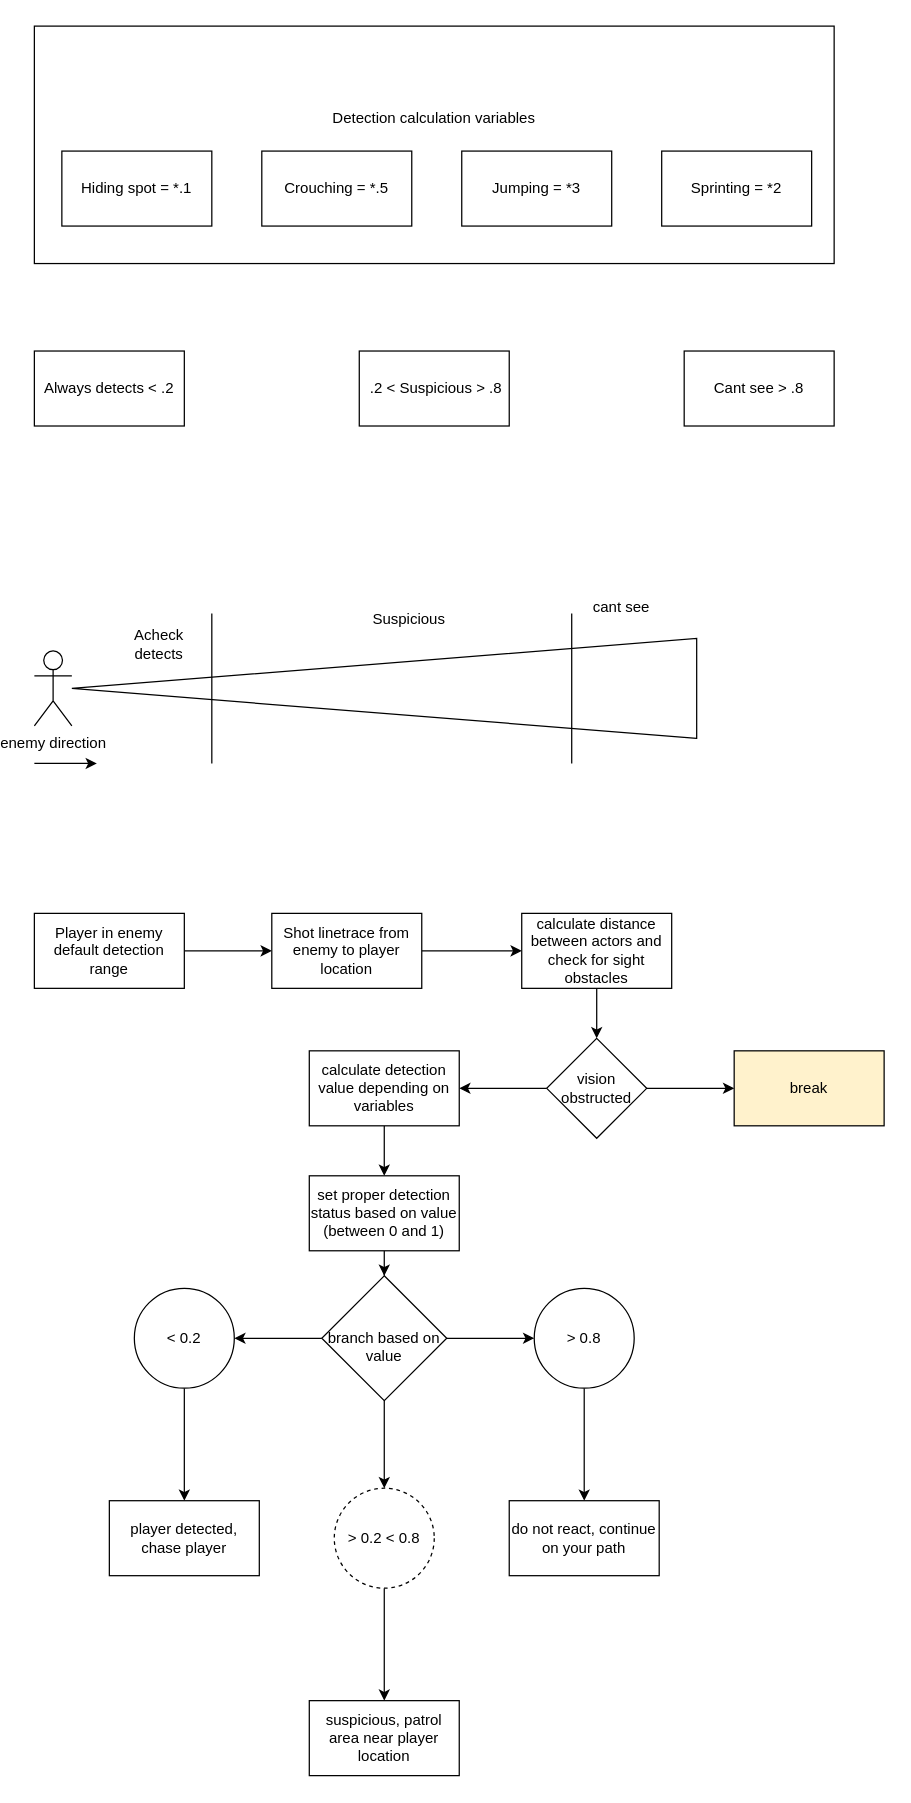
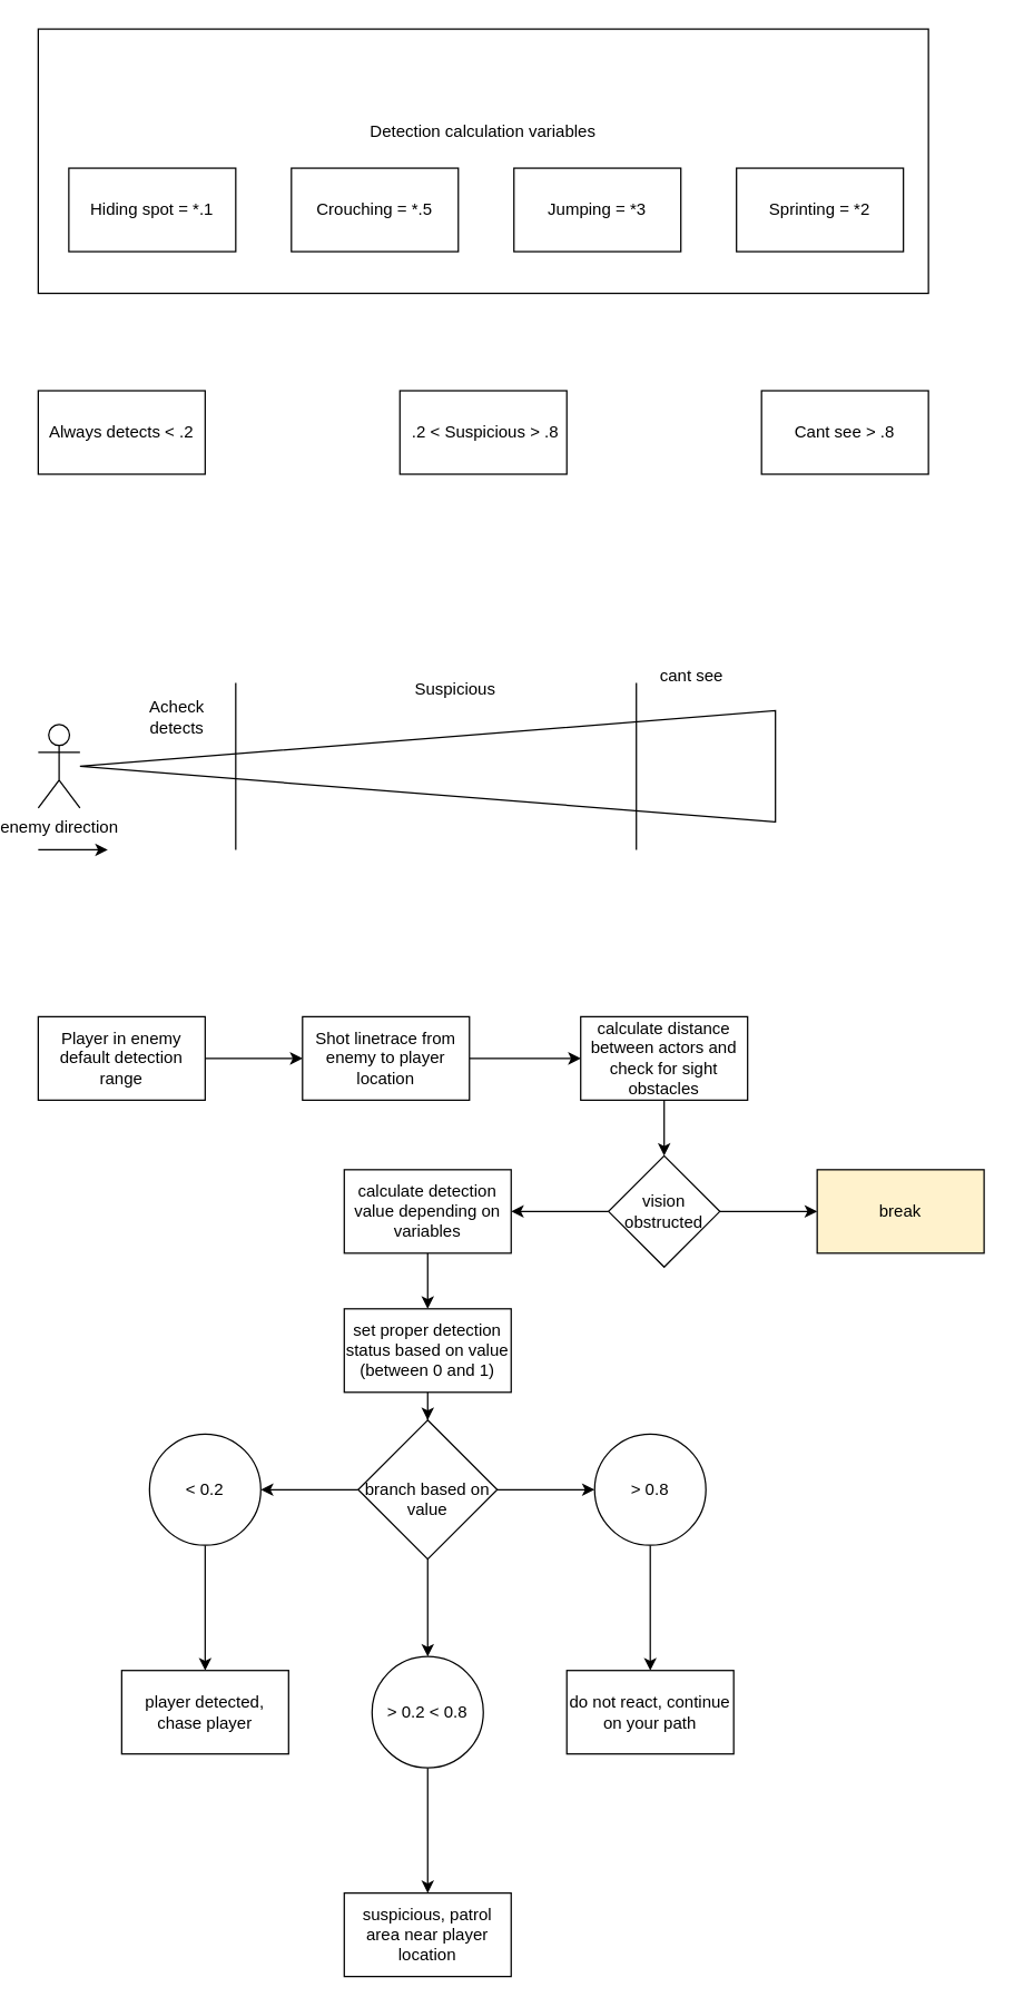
  <mxCell id="0" />
  <mxCell id="1" parent="0" />
  <mxCell id="2" value="Detection calculation variables&lt;br&gt;&lt;br&gt;&lt;br&gt;&lt;div&gt;&lt;br/&gt;&lt;/div&gt;" style="whiteSpace=wrap;html=1;" vertex="1" parent="1"><mxGeometry x="20" y="20" width="640" height="190" as="geometry" /></mxCell>
  <mxCell id="3" value="enemy direction&lt;div&gt;&lt;br&gt;&lt;/div&gt;" style="shape=umlActor;verticalLabelPosition=bottom;verticalAlign=top;html=1;outlineConnect=0;" vertex="1" parent="1"><mxGeometry x="20" y="520" width="30" height="60" as="geometry" /></mxCell>
  <mxCell id="4" value="" style="triangle;whiteSpace=wrap;html=1;direction=west;" vertex="1" parent="1"><mxGeometry x="50" y="510" width="500" height="80" as="geometry" /></mxCell>
  <mxCell id="5" value="" style="endArrow=none;html=1;rounded=0;" edge="1" parent="1"><mxGeometry width="50" height="50" relative="1" as="geometry"><mxPoint x="162" y="610" as="sourcePoint" /><mxPoint x="162" y="490" as="targetPoint" /></mxGeometry></mxCell>
  <mxCell id="6" value="" style="endArrow=classic;html=1;rounded=0;" edge="1" parent="1"><mxGeometry width="50" height="50" relative="1" as="geometry"><mxPoint x="20" y="610" as="sourcePoint" /><mxPoint x="70" y="610" as="targetPoint" /></mxGeometry></mxCell>
  <mxCell id="7" value="" style="endArrow=none;html=1;rounded=0;" edge="1" parent="1"><mxGeometry width="50" height="50" relative="1" as="geometry"><mxPoint x="450" y="610" as="sourcePoint" /><mxPoint x="450" y="490" as="targetPoint" /></mxGeometry></mxCell>
  <mxCell id="8" value="A&lt;span style=&quot;background-color: initial;&quot;&gt;check detects&lt;/span&gt;" style="text;strokeColor=none;align=center;fillColor=none;html=1;verticalAlign=middle;whiteSpace=wrap;rounded=0;" vertex="1" parent="1"><mxGeometry x="90" y="500" width="60" height="30" as="geometry" /></mxCell>
  <mxCell id="9" value="Suspicious" style="text;strokeColor=none;align=center;fillColor=none;html=1;verticalAlign=middle;whiteSpace=wrap;rounded=0;" vertex="1" parent="1"><mxGeometry x="290" y="480" width="60" height="30" as="geometry" /></mxCell>
  <mxCell id="10" value="cant see" style="text;strokeColor=none;align=center;fillColor=none;html=1;verticalAlign=middle;whiteSpace=wrap;rounded=0;" vertex="1" parent="1"><mxGeometry x="460" y="470" width="60" height="30" as="geometry" /></mxCell>
  <mxCell id="11" value="Hiding spot = *.1" style="whiteSpace=wrap;html=1;" vertex="1" parent="1"><mxGeometry x="42" y="120" width="120" height="60" as="geometry" /></mxCell>
  <mxCell id="12" value="Crouching = *.5" style="whiteSpace=wrap;html=1;" vertex="1" parent="1"><mxGeometry x="202" y="120" width="120" height="60" as="geometry" /></mxCell>
  <mxCell id="13" value="Jumping = *3" style="whiteSpace=wrap;html=1;" vertex="1" parent="1"><mxGeometry x="362" y="120" width="120" height="60" as="geometry" /></mxCell>
  <mxCell id="14" value="Sprinting = *2" style="whiteSpace=wrap;html=1;" vertex="1" parent="1"><mxGeometry x="522" y="120" width="120" height="60" as="geometry" /></mxCell>
  <mxCell id="15" value="Always detects &amp;lt; .2" style="whiteSpace=wrap;html=1;" vertex="1" parent="1"><mxGeometry x="20" y="280" width="120" height="60" as="geometry" /></mxCell>
  <mxCell id="16" value="&amp;nbsp;.2 &amp;lt; Suspicious &amp;gt; .8" style="whiteSpace=wrap;html=1;" vertex="1" parent="1"><mxGeometry x="280" y="280" width="120" height="60" as="geometry" /></mxCell>
  <mxCell id="17" value="Cant see &amp;gt; .8" style="whiteSpace=wrap;html=1;" vertex="1" parent="1"><mxGeometry x="540" y="280" width="120" height="60" as="geometry" /></mxCell>
  <mxCell id="18" style="edgeStyle=orthogonalEdgeStyle;rounded=0;orthogonalLoop=1;jettySize=auto;html=1;entryX=0;entryY=0.5;entryDx=0;entryDy=0;" edge="1" parent="1" source="19" target="21"><mxGeometry relative="1" as="geometry" /></mxCell>
  <mxCell id="19" value="Player in enemy default detection range" style="whiteSpace=wrap;html=1;" vertex="1" parent="1"><mxGeometry x="20" y="730" width="120" height="60" as="geometry" /></mxCell>
  <mxCell id="20" style="edgeStyle=orthogonalEdgeStyle;rounded=0;orthogonalLoop=1;jettySize=auto;html=1;entryX=0;entryY=0.5;entryDx=0;entryDy=0;" edge="1" parent="1" source="21" target="23"><mxGeometry relative="1" as="geometry" /></mxCell>
  <mxCell id="21" value="Shot linetrace from enemy to player location" style="whiteSpace=wrap;html=1;" vertex="1" parent="1"><mxGeometry x="210" y="730" width="120" height="60" as="geometry" /></mxCell>
  <mxCell id="22" style="edgeStyle=orthogonalEdgeStyle;rounded=0;orthogonalLoop=1;jettySize=auto;html=1;entryX=0.5;entryY=0;entryDx=0;entryDy=0;" edge="1" parent="1" source="23" target="26"><mxGeometry relative="1" as="geometry" /></mxCell>
  <mxCell id="23" value="calculate distance between actors and check for sight obstacles" style="whiteSpace=wrap;html=1;" vertex="1" parent="1"><mxGeometry x="410" y="730" width="120" height="60" as="geometry" /></mxCell>
  <mxCell id="24" style="edgeStyle=orthogonalEdgeStyle;rounded=0;orthogonalLoop=1;jettySize=auto;html=1;entryX=0;entryY=0.5;entryDx=0;entryDy=0;" edge="1" parent="1" source="26" target="27"><mxGeometry relative="1" as="geometry" /></mxCell>
  <mxCell id="25" style="edgeStyle=orthogonalEdgeStyle;rounded=0;orthogonalLoop=1;jettySize=auto;html=1;entryX=1;entryY=0.5;entryDx=0;entryDy=0;" edge="1" parent="1" source="26" target="29"><mxGeometry relative="1" as="geometry" /></mxCell>
  <mxCell id="26" value="vision obstructed" style="rhombus;whiteSpace=wrap;html=1;" vertex="1" parent="1"><mxGeometry x="430" y="830" width="80" height="80" as="geometry" /></mxCell>
  <mxCell id="27" value="break" style="whiteSpace=wrap;html=1;fillColor=#fff2cc;" vertex="1" parent="1"><mxGeometry x="580" y="840" width="120" height="60" as="geometry" /></mxCell>
  <mxCell id="28" style="edgeStyle=orthogonalEdgeStyle;rounded=0;orthogonalLoop=1;jettySize=auto;html=1;entryX=0.5;entryY=0;entryDx=0;entryDy=0;" edge="1" parent="1" source="29" target="31"><mxGeometry relative="1" as="geometry" /></mxCell>
  <mxCell id="29" value="calculate detection value depending on variables" style="whiteSpace=wrap;html=1;" vertex="1" parent="1"><mxGeometry x="240" y="840" width="120" height="60" as="geometry" /></mxCell>
  <mxCell id="30" value="" style="edgeStyle=orthogonalEdgeStyle;rounded=0;orthogonalLoop=1;jettySize=auto;html=1;" edge="1" parent="1" source="31" target="35"><mxGeometry relative="1" as="geometry" /></mxCell>
  <mxCell id="31" value="set proper detection status based on value&lt;br&gt;(between 0 and 1)" style="whiteSpace=wrap;html=1;" vertex="1" parent="1"><mxGeometry x="240" y="940" width="120" height="60" as="geometry" /></mxCell>
  <mxCell id="32" value="" style="edgeStyle=orthogonalEdgeStyle;rounded=0;orthogonalLoop=1;jettySize=auto;html=1;" edge="1" parent="1" source="35" target="37"><mxGeometry relative="1" as="geometry" /></mxCell>
  <mxCell id="33" value="" style="edgeStyle=orthogonalEdgeStyle;rounded=0;orthogonalLoop=1;jettySize=auto;html=1;" edge="1" parent="1" source="35" target="39"><mxGeometry relative="1" as="geometry" /></mxCell>
  <mxCell id="34" value="" style="edgeStyle=orthogonalEdgeStyle;rounded=0;orthogonalLoop=1;jettySize=auto;html=1;" edge="1" parent="1" source="35" target="41"><mxGeometry relative="1" as="geometry" /></mxCell>
  <mxCell id="35" value="&lt;br&gt;branch based on value" style="rhombus;whiteSpace=wrap;html=1;" vertex="1" parent="1"><mxGeometry x="250" y="1020" width="100" height="100" as="geometry" /></mxCell>
  <mxCell id="36" value="" style="edgeStyle=orthogonalEdgeStyle;rounded=0;orthogonalLoop=1;jettySize=auto;html=1;" edge="1" parent="1" source="37" target="42"><mxGeometry relative="1" as="geometry" /></mxCell>
  <mxCell id="37" value="&amp;lt; 0.2" style="ellipse;whiteSpace=wrap;html=1;" vertex="1" parent="1"><mxGeometry x="100" y="1030" width="80" height="80" as="geometry" /></mxCell>
  <mxCell id="38" value="" style="edgeStyle=orthogonalEdgeStyle;rounded=0;orthogonalLoop=1;jettySize=auto;html=1;" edge="1" parent="1" source="39" target="43"><mxGeometry relative="1" as="geometry" /></mxCell>
- <mxCell id="39" value="&amp;gt; 0.2 &amp;lt; 0.8" style="ellipse;whiteSpace=wrap;html=1;dashed=1;" vertex="1" parent="1"><mxGeometry x="260" y="1190" width="80" height="80" as="geometry" /></mxCell>
+ <mxCell id="39" value="&amp;gt; 0.2 &amp;lt; 0.8" style="ellipse;whiteSpace=wrap;html=1;" vertex="1" parent="1"><mxGeometry x="260" y="1190" width="80" height="80" as="geometry" /></mxCell>
  <mxCell id="40" value="" style="edgeStyle=orthogonalEdgeStyle;rounded=0;orthogonalLoop=1;jettySize=auto;html=1;" edge="1" parent="1" source="41" target="44"><mxGeometry relative="1" as="geometry" /></mxCell>
  <mxCell id="41" value="&amp;gt; 0.8" style="ellipse;whiteSpace=wrap;html=1;" vertex="1" parent="1"><mxGeometry x="420" y="1030" width="80" height="80" as="geometry" /></mxCell>
  <mxCell id="42" value="player detected, chase player" style="whiteSpace=wrap;html=1;" vertex="1" parent="1"><mxGeometry x="80" y="1200" width="120" height="60" as="geometry" /></mxCell>
  <mxCell id="43" value="suspicious, patrol area near player location" style="whiteSpace=wrap;html=1;" vertex="1" parent="1"><mxGeometry x="240" y="1360" width="120" height="60" as="geometry" /></mxCell>
  <mxCell id="44" value="do not react, continue on your path" style="whiteSpace=wrap;html=1;" vertex="1" parent="1"><mxGeometry x="400" y="1200" width="120" height="60" as="geometry" /></mxCell>
